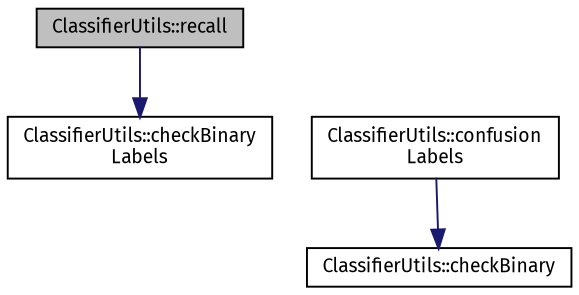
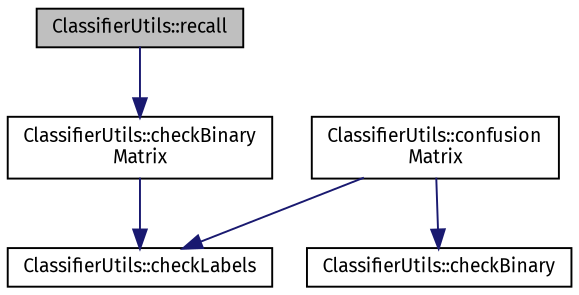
  digraph {
    fontname="Fira Sans"
    rankdir=TB
    node [color=black fontname="Fira Sans" fontsize=10 shape=record]
    edge [color=midnightblue fontname="Fira Sans" fontsize=10 labelfontname=Helvetica labelfontsize=10 style=solid]
    n1 [fillcolor=grey75 fontcolor=black height=0.2 label="ClassifierUtils::recall" style=filled width=0.4]
-   n2 [height=0.2 label="ClassifierUtils::checkBinary\lLabels" width=0.4]
-   n4 [height=0.2 label="ClassifierUtils::confusion\lLabels" width=0.4]
+   n2 [height=0.2 label="ClassifierUtils::checkBinary\lMatrix" width=0.4]
+   n3 [height=0.2 label="ClassifierUtils::checkLabels" width=0.4]
+   n4 [height=0.2 label="ClassifierUtils::confusion\lMatrix" width=0.4]
    n5 [height=0.2 label="ClassifierUtils::checkBinary" width=0.4]
    n1 -> n2
+   n2 -> n3
+   n4 -> n3
    n4 -> n5
  }
